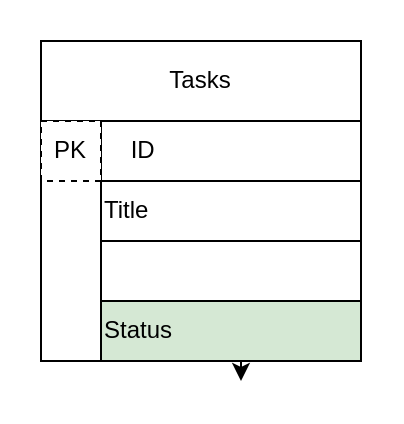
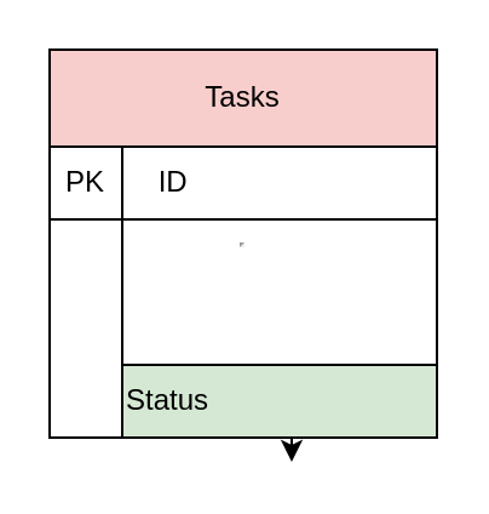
  <mxCell id="0" />
  <mxCell id="1" parent="0" />
  <mxCell id="2" value="&lt;hr&gt;" style="whiteSpace=wrap;html=1;aspect=fixed;" vertex="1" parent="1"><mxGeometry x="20" y="20" width="160" height="160" as="geometry" /></mxCell>
- <mxCell id="3" value="Tasks" style="rounded=0;whiteSpace=wrap;html=1;" vertex="1" parent="1"><mxGeometry x="20" y="20" width="160" height="40" as="geometry" /></mxCell>
+ <mxCell id="3" value="Tasks" style="rounded=0;whiteSpace=wrap;html=1;fillColor=#f8cecc;" vertex="1" parent="1"><mxGeometry x="20" y="20" width="160" height="40" as="geometry" /></mxCell>
  <mxCell id="4" value="&amp;nbsp; &amp;nbsp; ID" style="rounded=0;whiteSpace=wrap;html=1;align=left;" vertex="1" parent="1"><mxGeometry x="50" y="60" width="130" height="30" as="geometry" /></mxCell>
  <mxCell id="5" value="" style="rounded=0;whiteSpace=wrap;html=1;" vertex="1" parent="1"><mxGeometry x="20" y="60" width="30" height="120" as="geometry" /></mxCell>
- <mxCell id="6" value="PK" style="rounded=0;whiteSpace=wrap;html=1;dashed=1;" vertex="1" parent="1"><mxGeometry x="20" y="60" width="30" height="30" as="geometry" /></mxCell>
- <mxCell id="7" value="Title" style="rounded=0;whiteSpace=wrap;html=1;align=left;" vertex="1" parent="1"><mxGeometry x="50" y="90" width="130" height="30" as="geometry" /></mxCell>
+ <mxCell id="6" value="PK" style="rounded=0;whiteSpace=wrap;html=1;" vertex="1" parent="1"><mxGeometry x="20" y="60" width="30" height="30" as="geometry" /></mxCell>
  <mxCell id="8" style="edgeStyle=orthogonalEdgeStyle;rounded=0;orthogonalLoop=1;jettySize=auto;html=1;exitX=0.5;exitY=1;exitDx=0;exitDy=0;" edge="1" parent="1" source="9"><mxGeometry relative="1" as="geometry"><mxPoint x="120" y="190" as="targetPoint" /></mxGeometry></mxCell>
  <mxCell id="9" value="Status" style="rounded=0;whiteSpace=wrap;html=1;align=left;fillColor=#d5e8d4;" vertex="1" parent="1"><mxGeometry x="50" y="150" width="130" height="30" as="geometry" /></mxCell>
